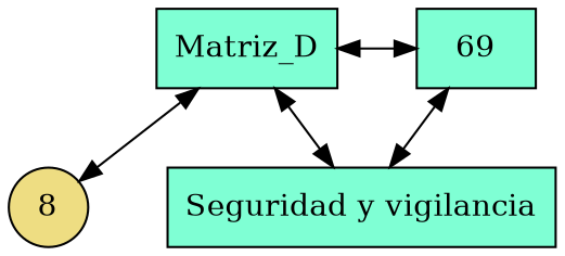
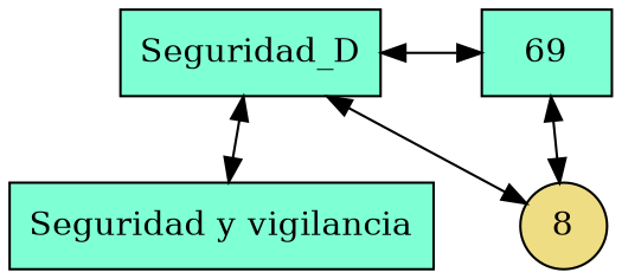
  digraph {
    nodesep=0.5
    rankdir=BT
    node [fillcolor=aquamarine shape=rectangle style=filled]
    edge [dir=both]
-   n1 [label=Matriz_D]
+   n1 [label=Seguridad_D]
    n2 [label=69]
    n3 [label="Seguridad y vigilancia"]
    n4 [fillcolor=lightgoldenrod label=8 shape=circle]
    subgraph sub_1 {
      rank=same
      n1
      n2
    }
    subgraph sub_2 {
      rank=same
      n3
      n4
    }
    subgraph sub_3 {
      rank=same
      n1
      n2
    }
    n1 -> n2
    n1 -> n4 [constraint=false]
    n3 -> n1
-   n3 -> n2
+   n4 -> n2
  }
